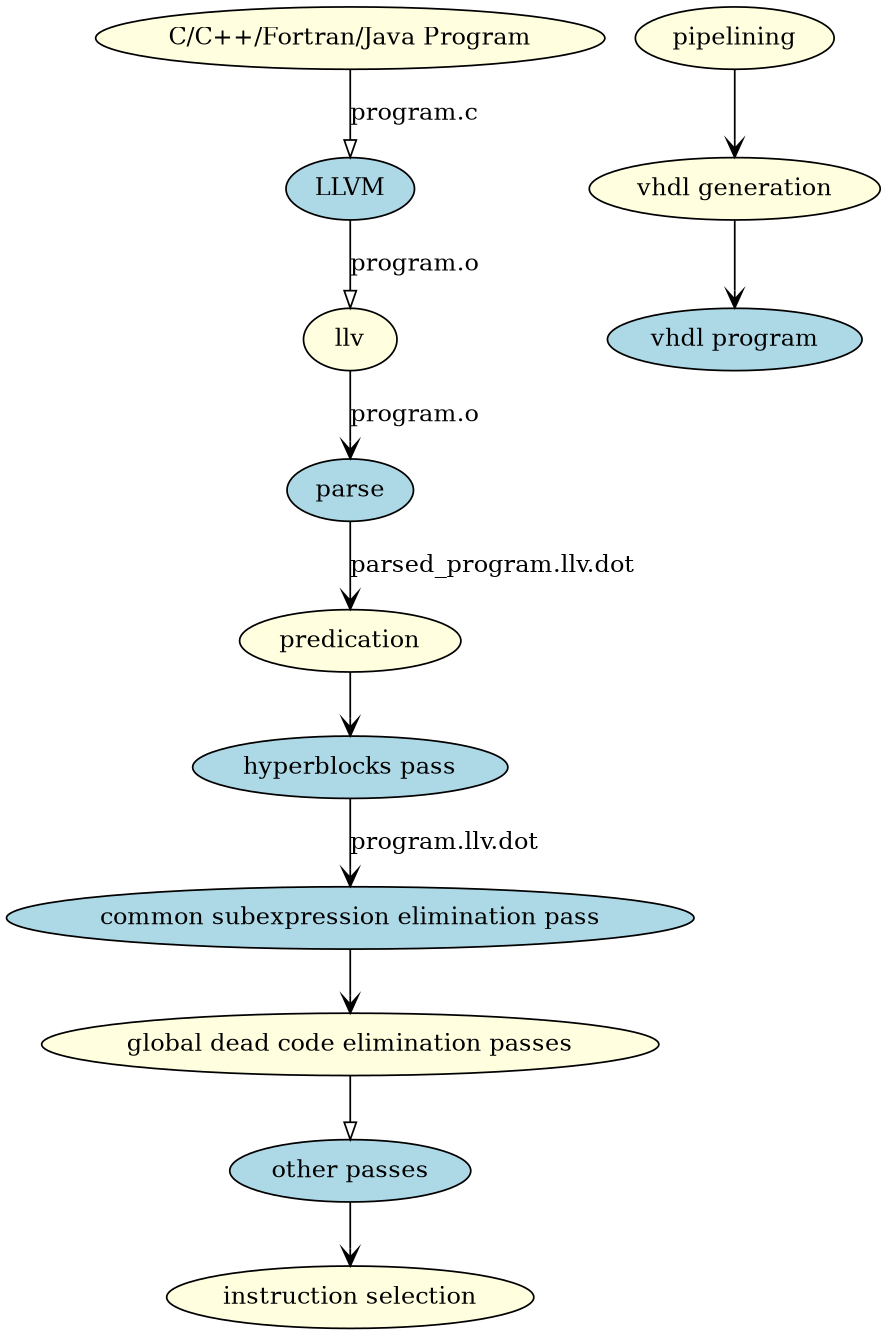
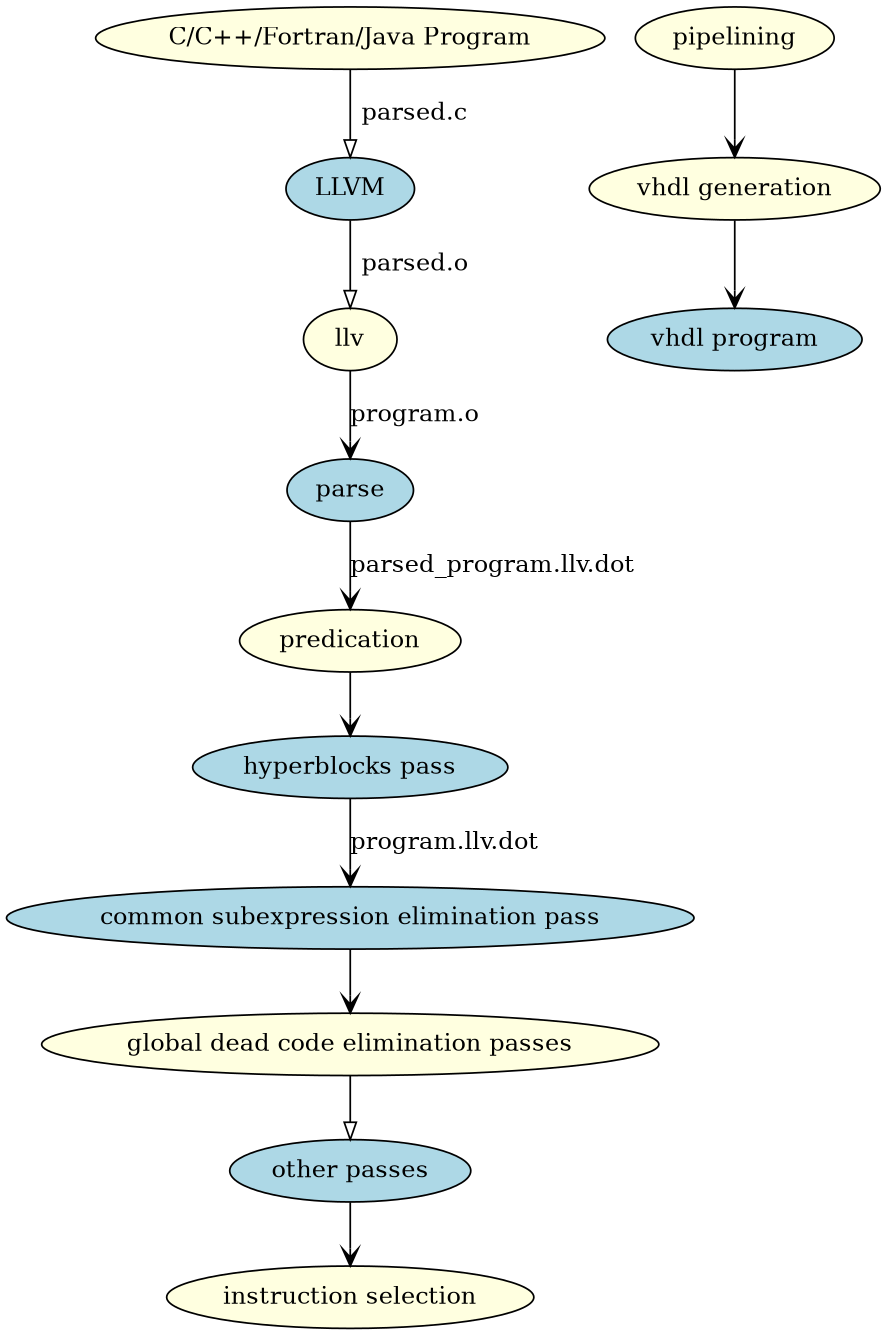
  digraph {
    node [fillcolor=lightyellow style=filled]
    edge [arrowhead=vee]
    "C/C++/Fortran/Java Program"
    LLVM [fillcolor=lightblue]
    llv
    parse [fillcolor=lightblue]
    predication
    "hyperblocks pass" [fillcolor=lightblue]
    "common subexpression elimination pass" [fillcolor=lightblue]
    n8 [label="global dead code elimination passes"]
    "other passes" [fillcolor=lightblue]
    "instruction selection"
    pipelining
    "vhdl generation"
    "vhdl program" [fillcolor=lightblue]
    subgraph sub_1 {
      "C/C++/Fortran/Java Program"
      LLVM
      llv
      parse
      predication
      "hyperblocks pass"
      "common subexpression elimination pass"
      n8
      "other passes"
      "instruction selection"
      pipelining
      "vhdl generation"
      "vhdl program"
    }
-   "C/C++/Fortran/Java Program" -> LLVM [arrowhead=onormal label="program.c"]
-   LLVM -> llv [arrowhead=onormal label="program.o"]
+   "C/C++/Fortran/Java Program" -> LLVM [arrowhead=onormal label="parsed.c"]
+   LLVM -> llv [arrowhead=onormal label="parsed.o"]
    llv -> parse [label="program.o"]
    parse -> predication [label="parsed_program.llv.dot"]
    predication -> "hyperblocks pass"
    "hyperblocks pass" -> "common subexpression elimination pass" [label="program.llv.dot"]
    "common subexpression elimination pass" -> n8
    n8 -> "other passes" [arrowhead=onormal]
    "other passes" -> "instruction selection"
    pipelining -> "vhdl generation"
    "vhdl generation" -> "vhdl program"
  }
